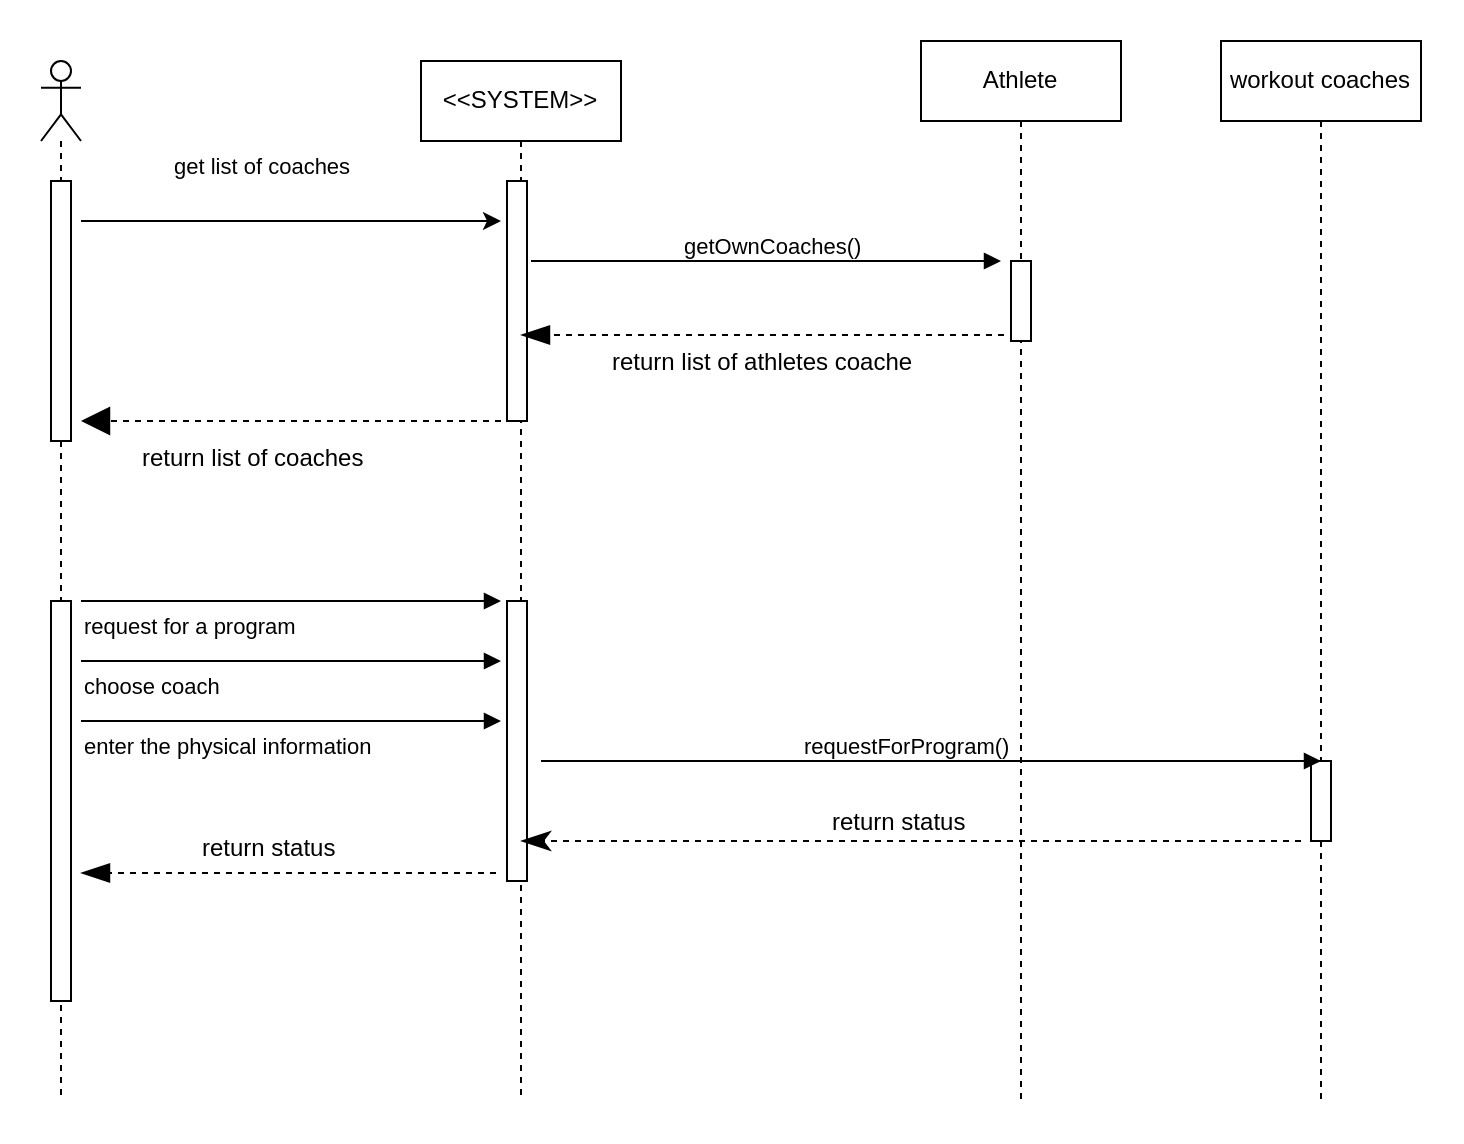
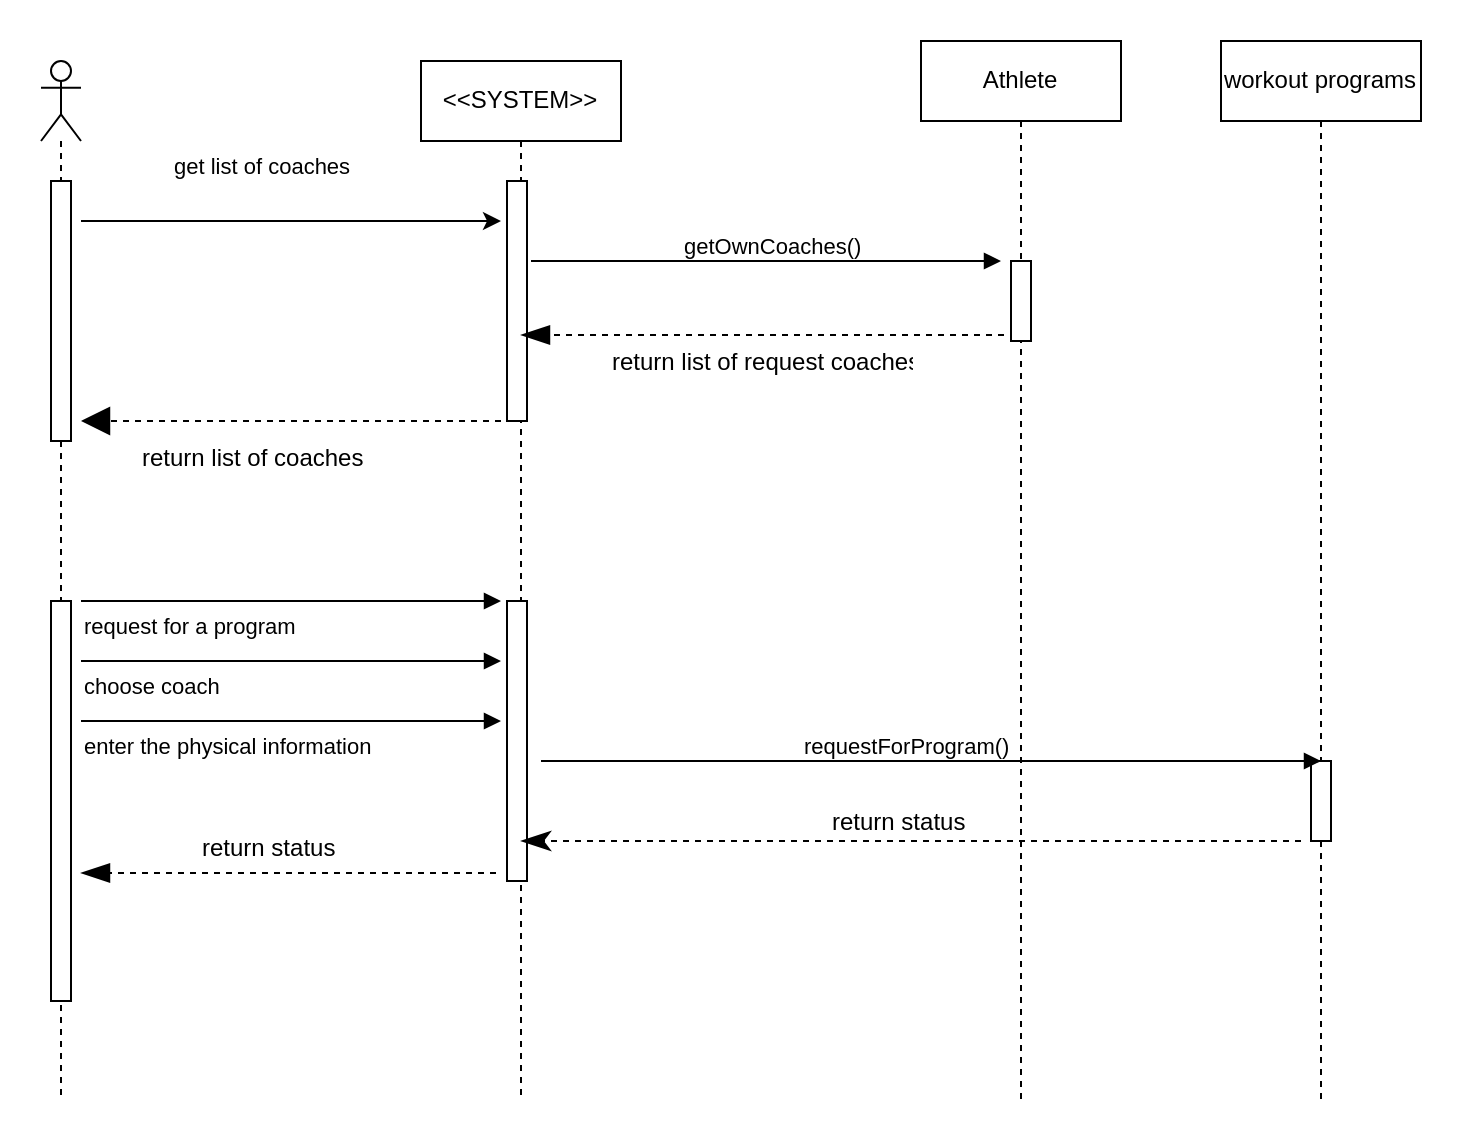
  <mxCell id="0" />
  <mxCell id="1" parent="0" />
  <mxCell id="2" value="&amp;lt;&amp;lt;SYSTEM&amp;gt;&amp;gt;" style="shape=umlLifeline;perimeter=lifelinePerimeter;whiteSpace=wrap;html=1;container=1;collapsible=0;recursiveResize=0;outlineConnect=0;" parent="1" vertex="1"><mxGeometry x="210" y="30" width="100" height="520" as="geometry" /></mxCell>
  <mxCell id="3" value="" style="html=1;points=[];perimeter=orthogonalPerimeter;" parent="2" vertex="1"><mxGeometry x="43" y="60" width="10" height="120" as="geometry" /></mxCell>
  <mxCell id="4" value="" style="html=1;points=[];perimeter=orthogonalPerimeter;" parent="2" vertex="1"><mxGeometry x="43" y="270" width="10" height="140" as="geometry" /></mxCell>
  <mxCell id="5" value="" style="shape=umlLifeline;participant=umlActor;perimeter=lifelinePerimeter;whiteSpace=wrap;html=1;container=1;collapsible=0;recursiveResize=0;verticalAlign=top;spacingTop=36;labelBackgroundColor=#ffffff;outlineConnect=0;" parent="1" vertex="1"><mxGeometry x="20" y="30" width="20" height="520" as="geometry" /></mxCell>
  <mxCell id="6" value="" style="html=1;points=[];perimeter=orthogonalPerimeter;" parent="5" vertex="1"><mxGeometry x="5" y="60" width="10" height="130" as="geometry" /></mxCell>
  <mxCell id="7" value="" style="html=1;points=[];perimeter=orthogonalPerimeter;" parent="5" vertex="1"><mxGeometry x="5" y="270" width="10" height="200" as="geometry" /></mxCell>
- <mxCell id="8" value="workout coaches" style="shape=umlLifeline;perimeter=lifelinePerimeter;whiteSpace=wrap;html=1;container=1;collapsible=0;recursiveResize=0;outlineConnect=0;" parent="1" vertex="1"><mxGeometry x="610" y="20" width="100" height="530" as="geometry" /></mxCell>
+ <mxCell id="8" value="workout programs" style="shape=umlLifeline;perimeter=lifelinePerimeter;whiteSpace=wrap;html=1;container=1;collapsible=0;recursiveResize=0;outlineConnect=0;" parent="1" vertex="1"><mxGeometry x="610" y="20" width="100" height="530" as="geometry" /></mxCell>
  <mxCell id="9" value="" style="html=1;points=[];perimeter=orthogonalPerimeter;" parent="8" vertex="1"><mxGeometry x="45" y="360" width="10" height="40" as="geometry" /></mxCell>
  <mxCell id="10" value="getOwnCoaches()" style="endArrow=block;endFill=1;html=1;edgeStyle=orthogonalEdgeStyle;align=left;verticalAlign=top;" parent="1" edge="1"><mxGeometry x="-0.362" y="20" relative="1" as="geometry"><mxPoint x="265" y="130" as="sourcePoint" /><mxPoint x="500" y="130" as="targetPoint" /><mxPoint as="offset" /></mxGeometry></mxCell>
  <mxCell id="11" value="Athlete" style="shape=umlLifeline;perimeter=lifelinePerimeter;whiteSpace=wrap;html=1;container=1;collapsible=0;recursiveResize=0;outlineConnect=0;" parent="1" vertex="1"><mxGeometry x="460" y="20" width="100" height="530" as="geometry" /></mxCell>
  <mxCell id="12" value="" style="html=1;points=[];perimeter=orthogonalPerimeter;" parent="11" vertex="1"><mxGeometry x="45" y="110" width="10" height="40" as="geometry" /></mxCell>
  <mxCell id="13" value="" style="endArrow=blockThin;dashed=1;endFill=1;endSize=12;html=1;" parent="1" edge="1"><mxGeometry width="160" relative="1" as="geometry"><mxPoint x="501.5" y="167" as="sourcePoint" /><mxPoint x="260" y="167" as="targetPoint" /></mxGeometry></mxCell>
- <mxCell id="14" value="return list of athletes coaches" style="text;strokeColor=none;fillColor=none;align=left;verticalAlign=top;spacingLeft=4;spacingRight=4;overflow=hidden;rotatable=0;points=[[0,0.5],[1,0.5]];portConstraint=eastwest;" parent="1" vertex="1"><mxGeometry x="300" y="167" width="160" height="26" as="geometry" /></mxCell>
+ <mxCell id="14" value="return list of request coaches" style="text;strokeColor=none;fillColor=none;align=left;verticalAlign=top;spacingLeft=4;spacingRight=4;overflow=hidden;rotatable=0;points=[[0,0.5],[1,0.5]];portConstraint=eastwest;" parent="1" vertex="1"><mxGeometry x="300" y="167" width="160" height="26" as="geometry" /></mxCell>
  <mxCell id="15" value="" style="endArrow=block;dashed=1;endFill=1;endSize=12;html=1;" parent="1" edge="1"><mxGeometry width="160" relative="1" as="geometry"><mxPoint x="250" y="210" as="sourcePoint" /><mxPoint x="40" y="210" as="targetPoint" /></mxGeometry></mxCell>
  <mxCell id="16" value="return list of coaches" style="text;strokeColor=none;fillColor=none;align=left;verticalAlign=top;spacingLeft=4;spacingRight=4;overflow=hidden;rotatable=0;points=[[0,0.5],[1,0.5]];portConstraint=eastwest;" parent="1" vertex="1"><mxGeometry x="65" y="215" width="130" height="26" as="geometry" /></mxCell>
  <mxCell id="17" value="request for a program" style="endArrow=block;endFill=1;html=1;edgeStyle=orthogonalEdgeStyle;align=left;verticalAlign=top;" parent="1" edge="1"><mxGeometry x="-1" relative="1" as="geometry"><mxPoint x="40" y="300" as="sourcePoint" /><mxPoint x="250" y="300" as="targetPoint" /></mxGeometry></mxCell>
  <mxCell id="18" value="" style="endArrow=classicThin;dashed=1;endFill=1;endSize=12;html=1;" parent="1" edge="1"><mxGeometry width="160" relative="1" as="geometry"><mxPoint x="650" y="420" as="sourcePoint" /><mxPoint x="260" y="420" as="targetPoint" /></mxGeometry></mxCell>
  <mxCell id="19" value="" style="endArrow=blockThin;dashed=1;endFill=1;endSize=12;html=1;" parent="1" edge="1"><mxGeometry width="160" relative="1" as="geometry"><mxPoint x="247.5" y="436" as="sourcePoint" /><mxPoint x="40" y="436" as="targetPoint" /></mxGeometry></mxCell>
  <mxCell id="20" value="requestForProgram()" style="endArrow=block;endFill=1;html=1;edgeStyle=orthogonalEdgeStyle;align=left;verticalAlign=top;" parent="1" edge="1"><mxGeometry x="-0.333" y="20" relative="1" as="geometry"><mxPoint x="270" y="380" as="sourcePoint" /><mxPoint x="660" y="380" as="targetPoint" /><mxPoint as="offset" /></mxGeometry></mxCell>
  <mxCell id="21" value="choose coach" style="endArrow=block;endFill=1;html=1;edgeStyle=orthogonalEdgeStyle;align=left;verticalAlign=top;" parent="1" edge="1"><mxGeometry x="-1" relative="1" as="geometry"><mxPoint x="40" y="330" as="sourcePoint" /><mxPoint x="250" y="330" as="targetPoint" /></mxGeometry></mxCell>
  <mxCell id="22" value="return status" style="text;strokeColor=none;fillColor=none;align=left;verticalAlign=top;spacingLeft=4;spacingRight=4;overflow=hidden;rotatable=0;points=[[0,0.5],[1,0.5]];portConstraint=eastwest;" parent="1" vertex="1"><mxGeometry x="410" y="397" width="100" height="26" as="geometry" /></mxCell>
  <mxCell id="23" value="return status" style="text;strokeColor=none;fillColor=none;align=left;verticalAlign=top;spacingLeft=4;spacingRight=4;overflow=hidden;rotatable=0;points=[[0,0.5],[1,0.5]];portConstraint=eastwest;" parent="1" vertex="1"><mxGeometry x="95" y="410" width="100" height="26" as="geometry" /></mxCell>
  <mxCell id="24" value="enter the physical information" style="endArrow=block;endFill=1;html=1;edgeStyle=orthogonalEdgeStyle;align=left;verticalAlign=top;" parent="1" edge="1"><mxGeometry x="-1" relative="1" as="geometry"><mxPoint x="40" y="360" as="sourcePoint" /><mxPoint x="250" y="360" as="targetPoint" /></mxGeometry></mxCell>
  <mxCell id="25" value="" style="endArrow=classic;html=1;fontSize=9;" edge="1" parent="1"><mxGeometry width="50" height="50" relative="1" as="geometry"><mxPoint x="40" y="110" as="sourcePoint" /><mxPoint x="250" y="110" as="targetPoint" /></mxGeometry></mxCell>
  <mxCell id="26" value="&lt;font style=&quot;font-size: 11px&quot;&gt;get list of coaches&lt;/font&gt;" style="text;html=1;fontSize=9;" vertex="1" parent="1"><mxGeometry x="85" y="70" width="100" height="30" as="geometry" /></mxCell>
